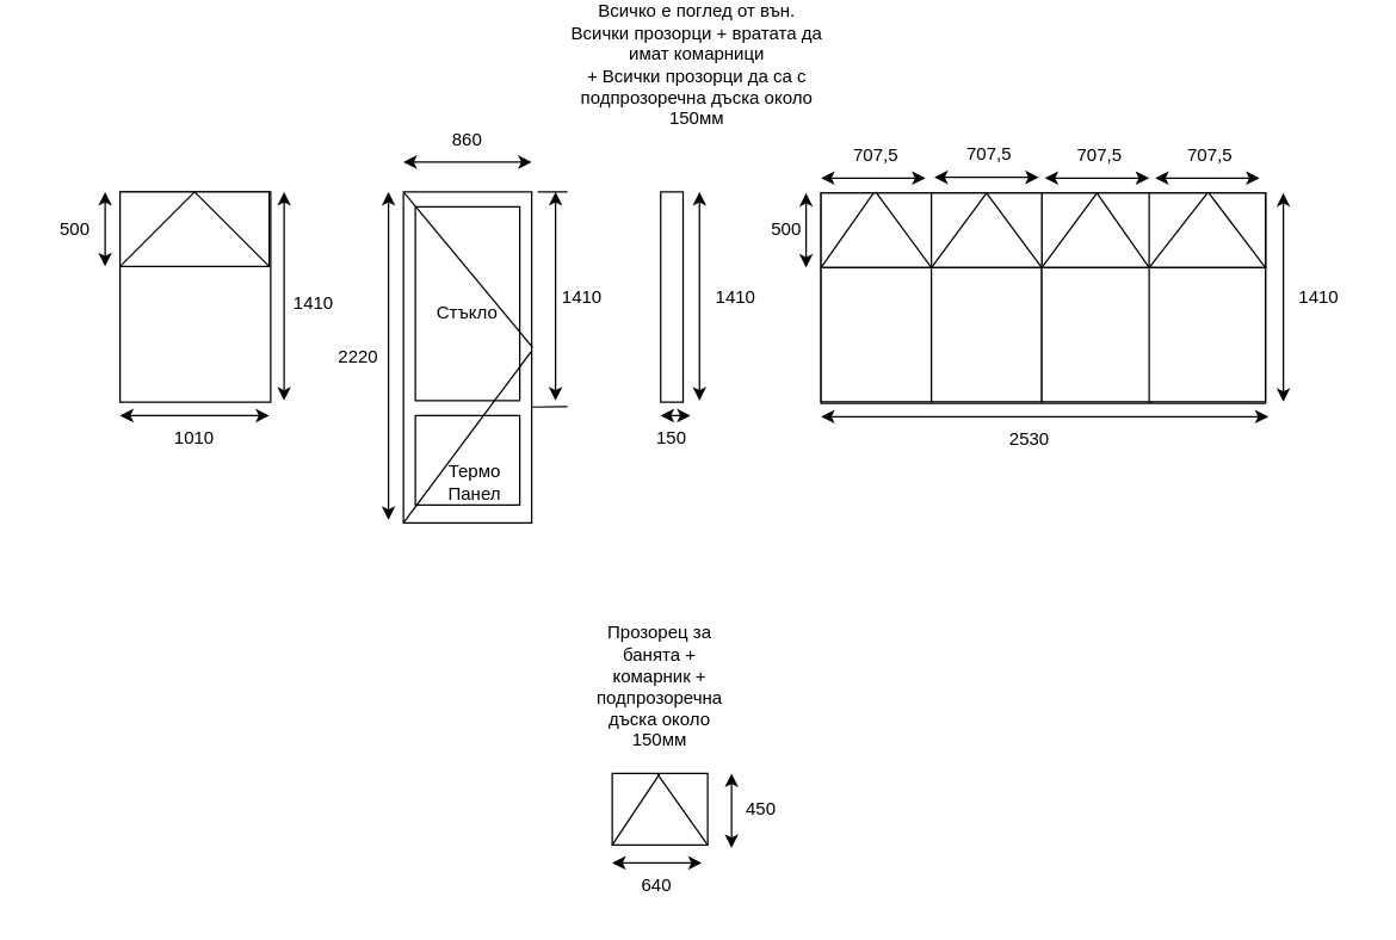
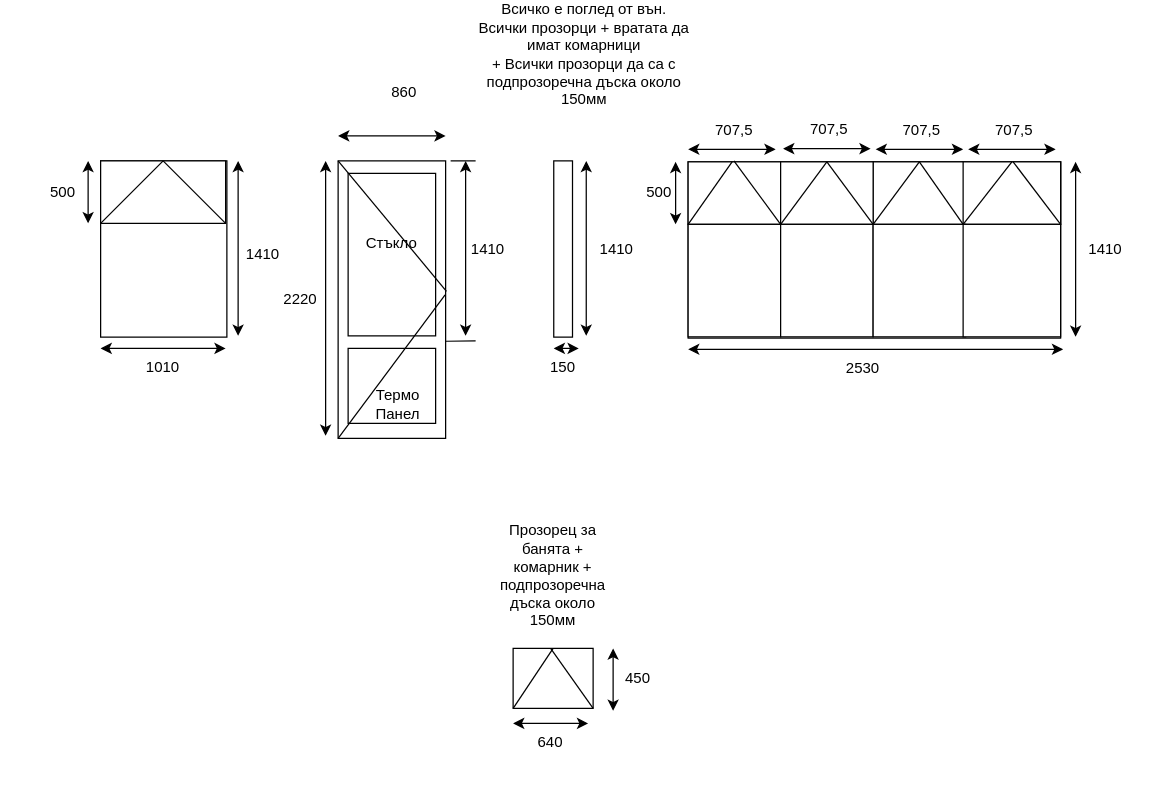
  <mxCell id="0" />
  <mxCell id="1" parent="0" />
  <mxCell id="2" value="" style="rounded=0;whiteSpace=wrap;html=1;" vertex="1" parent="1"><mxGeometry x="550" y="120.78" width="298" height="141" as="geometry" /></mxCell>
  <mxCell id="3" value="" style="rounded=0;whiteSpace=wrap;html=1;" vertex="1" parent="1"><mxGeometry x="550" y="120.78" width="298" height="50" as="geometry" /></mxCell>
  <mxCell id="4" value="" style="rounded=0;whiteSpace=wrap;html=1;" vertex="1" parent="1"><mxGeometry x="698" y="120.78" width="74" height="50" as="geometry" /></mxCell>
  <mxCell id="5" value="" style="rounded=0;whiteSpace=wrap;html=1;" vertex="1" parent="1"><mxGeometry x="624" y="120.78" width="74" height="50" as="geometry" /></mxCell>
  <mxCell id="6" value="" style="rounded=0;whiteSpace=wrap;html=1;" vertex="1" parent="1"><mxGeometry x="770" y="120.78" width="78" height="50" as="geometry" /></mxCell>
  <mxCell id="7" value="" style="endArrow=none;html=1;rounded=0;exitX=0;exitY=1;exitDx=0;exitDy=0;entryX=0.119;entryY=-0.006;entryDx=0;entryDy=0;entryPerimeter=0;" edge="1" parent="1" source="3" target="3"><mxGeometry width="50" height="50" relative="1" as="geometry"><mxPoint x="510" y="240.78" as="sourcePoint" /><mxPoint x="490" y="120.78" as="targetPoint" /></mxGeometry></mxCell>
  <mxCell id="8" value="" style="endArrow=none;html=1;rounded=0;entryX=0.5;entryY=0;entryDx=0;entryDy=0;exitX=0;exitY=1;exitDx=0;exitDy=0;" edge="1" parent="1" source="5" target="5"><mxGeometry width="50" height="50" relative="1" as="geometry"><mxPoint x="560" y="180.78" as="sourcePoint" /><mxPoint x="599.634" y="129.93" as="targetPoint" /></mxGeometry></mxCell>
  <mxCell id="9" value="" style="endArrow=none;html=1;rounded=0;entryX=0.5;entryY=0;entryDx=0;entryDy=0;exitX=1;exitY=1;exitDx=0;exitDy=0;" edge="1" parent="1" source="5" target="4"><mxGeometry width="50" height="50" relative="1" as="geometry"><mxPoint x="634" y="180.78" as="sourcePoint" /><mxPoint x="671" y="130.78" as="targetPoint" /></mxGeometry></mxCell>
  <mxCell id="10" value="" style="endArrow=none;html=1;rounded=0;entryX=0.5;entryY=0;entryDx=0;entryDy=0;exitX=0;exitY=1;exitDx=0;exitDy=0;" edge="1" parent="1" source="6" target="6"><mxGeometry width="50" height="50" relative="1" as="geometry"><mxPoint x="644" y="190.78" as="sourcePoint" /><mxPoint x="681" y="140.78" as="targetPoint" /></mxGeometry></mxCell>
  <mxCell id="11" value="" style="endArrow=none;html=1;rounded=0;entryX=0.123;entryY=-0.017;entryDx=0;entryDy=0;exitX=0;exitY=1;exitDx=0;exitDy=0;entryPerimeter=0;" edge="1" parent="1" source="5" target="3"><mxGeometry width="50" height="50" relative="1" as="geometry"><mxPoint x="654" y="200.78" as="sourcePoint" /><mxPoint x="691" y="150.78" as="targetPoint" /></mxGeometry></mxCell>
  <mxCell id="12" value="" style="endArrow=none;html=1;rounded=0;entryX=0.5;entryY=0;entryDx=0;entryDy=0;exitX=1;exitY=1;exitDx=0;exitDy=0;" edge="1" parent="1" source="5" target="5"><mxGeometry width="50" height="50" relative="1" as="geometry"><mxPoint x="664" y="210.78" as="sourcePoint" /><mxPoint x="701" y="160.78" as="targetPoint" /></mxGeometry></mxCell>
  <mxCell id="13" value="" style="endArrow=none;html=1;rounded=0;entryX=0.5;entryY=0;entryDx=0;entryDy=0;exitX=0;exitY=1;exitDx=0;exitDy=0;" edge="1" parent="1" source="6" target="4"><mxGeometry width="50" height="50" relative="1" as="geometry"><mxPoint x="674" y="220.78" as="sourcePoint" /><mxPoint x="711" y="170.78" as="targetPoint" /></mxGeometry></mxCell>
  <mxCell id="14" value="" style="endArrow=none;html=1;rounded=0;exitX=1;exitY=1;exitDx=0;exitDy=0;" edge="1" parent="1" source="6"><mxGeometry width="50" height="50" relative="1" as="geometry"><mxPoint x="684" y="230.78" as="sourcePoint" /><mxPoint x="810" y="120.78" as="targetPoint" /></mxGeometry></mxCell>
  <mxCell id="15" value="2530" style="text;html=1;strokeColor=none;fillColor=none;align=center;verticalAlign=middle;whiteSpace=wrap;rounded=0;" vertex="1" parent="1"><mxGeometry x="660" y="270.78" width="60" height="30" as="geometry" /></mxCell>
  <mxCell id="16" value="" style="endArrow=classic;startArrow=classic;html=1;rounded=0;" edge="1" parent="1"><mxGeometry width="50" height="50" relative="1" as="geometry"><mxPoint x="550" y="270.78" as="sourcePoint" /><mxPoint x="850" y="270.78" as="targetPoint" /></mxGeometry></mxCell>
  <mxCell id="17" value="" style="rounded=0;whiteSpace=wrap;html=1;" vertex="1" parent="1"><mxGeometry x="550" y="170.78" width="74" height="90" as="geometry" /></mxCell>
  <mxCell id="18" value="" style="rounded=0;whiteSpace=wrap;html=1;" vertex="1" parent="1"><mxGeometry x="624" y="170.78" width="74" height="90" as="geometry" /></mxCell>
  <mxCell id="19" value="" style="rounded=0;whiteSpace=wrap;html=1;" vertex="1" parent="1"><mxGeometry x="698" y="170.78" width="74" height="90" as="geometry" /></mxCell>
  <mxCell id="20" value="" style="rounded=0;whiteSpace=wrap;html=1;" vertex="1" parent="1"><mxGeometry x="770" y="170.78" width="78" height="90" as="geometry" /></mxCell>
  <mxCell id="21" value="" style="endArrow=classic;startArrow=classic;html=1;rounded=0;" edge="1" parent="1"><mxGeometry width="50" height="50" relative="1" as="geometry"><mxPoint x="550" y="110.78" as="sourcePoint" /><mxPoint x="620" y="110.78" as="targetPoint" /></mxGeometry></mxCell>
  <mxCell id="22" value="707,5" style="text;html=1;strokeColor=none;fillColor=none;align=center;verticalAlign=middle;whiteSpace=wrap;rounded=0;" vertex="1" parent="1"><mxGeometry x="557" y="80.78" width="60" height="30" as="geometry" /></mxCell>
  <mxCell id="23" value="" style="endArrow=classic;startArrow=classic;html=1;rounded=0;" edge="1" parent="1"><mxGeometry width="50" height="50" relative="1" as="geometry"><mxPoint x="626" y="110.21" as="sourcePoint" /><mxPoint x="696" y="110.21" as="targetPoint" /></mxGeometry></mxCell>
  <mxCell id="24" value="707,5" style="text;html=1;strokeColor=none;fillColor=none;align=center;verticalAlign=middle;whiteSpace=wrap;rounded=0;" vertex="1" parent="1"><mxGeometry x="633" y="80.21" width="60" height="30" as="geometry" /></mxCell>
  <mxCell id="25" value="" style="endArrow=classic;startArrow=classic;html=1;rounded=0;" edge="1" parent="1"><mxGeometry width="50" height="50" relative="1" as="geometry"><mxPoint x="700" y="110.78" as="sourcePoint" /><mxPoint x="770" y="110.78" as="targetPoint" /></mxGeometry></mxCell>
  <mxCell id="26" value="707,5" style="text;html=1;strokeColor=none;fillColor=none;align=center;verticalAlign=middle;whiteSpace=wrap;rounded=0;" vertex="1" parent="1"><mxGeometry x="707" y="80.78" width="60" height="30" as="geometry" /></mxCell>
  <mxCell id="27" value="" style="endArrow=classic;startArrow=classic;html=1;rounded=0;" edge="1" parent="1"><mxGeometry width="50" height="50" relative="1" as="geometry"><mxPoint x="774" y="110.78" as="sourcePoint" /><mxPoint x="844" y="110.78" as="targetPoint" /></mxGeometry></mxCell>
  <mxCell id="28" value="&lt;div&gt;707,5&lt;/div&gt;" style="text;html=1;strokeColor=none;fillColor=none;align=center;verticalAlign=middle;whiteSpace=wrap;rounded=0;" vertex="1" parent="1"><mxGeometry x="781" y="80.78" width="60" height="30" as="geometry" /></mxCell>
  <mxCell id="29" value="" style="endArrow=classic;startArrow=classic;html=1;rounded=0;" edge="1" parent="1"><mxGeometry width="50" height="50" relative="1" as="geometry"><mxPoint x="860" y="260.78" as="sourcePoint" /><mxPoint x="860" y="120.78" as="targetPoint" /></mxGeometry></mxCell>
  <mxCell id="30" value="1410" style="text;html=1;strokeColor=none;fillColor=none;align=center;verticalAlign=middle;whiteSpace=wrap;rounded=0;" vertex="1" parent="1"><mxGeometry x="854" y="176.28" width="60" height="30" as="geometry" /></mxCell>
  <mxCell id="31" value="&lt;div&gt;Всичко е поглед от вън.&lt;/div&gt;&lt;div&gt;Всички прозорци + вратата да имат комарници&lt;/div&gt;&lt;div&gt;+ Всички прозорци да са с подпрозоречна дъска около 150мм&lt;br&gt;&lt;/div&gt;" style="text;html=1;strokeColor=none;fillColor=none;align=center;verticalAlign=middle;whiteSpace=wrap;rounded=0;" vertex="1" parent="1"><mxGeometry x="377" y="20" width="180" height="30" as="geometry" /></mxCell>
  <mxCell id="32" value="" style="rounded=0;whiteSpace=wrap;html=1;" vertex="1" parent="1"><mxGeometry x="270" y="120" width="86" height="222" as="geometry" /></mxCell>
  <mxCell id="33" value="" style="rounded=0;whiteSpace=wrap;html=1;" vertex="1" parent="1"><mxGeometry x="278" y="130" width="70" height="130" as="geometry" /></mxCell>
  <mxCell id="34" value="" style="rounded=0;whiteSpace=wrap;html=1;" vertex="1" parent="1"><mxGeometry x="278" y="270" width="70" height="60" as="geometry" /></mxCell>
  <mxCell id="35" value="" style="endArrow=classic;startArrow=classic;html=1;rounded=0;" edge="1" parent="1"><mxGeometry width="50" height="50" relative="1" as="geometry"><mxPoint x="270" y="100" as="sourcePoint" /><mxPoint x="356" y="100" as="targetPoint" /></mxGeometry></mxCell>
- <mxCell id="36" value="860" style="text;html=1;strokeColor=none;fillColor=none;align=center;verticalAlign=middle;whiteSpace=wrap;rounded=0;" vertex="1" parent="1"><mxGeometry x="283" y="70" width="60" height="30" as="geometry" /></mxCell>
+ <mxCell id="36" value="860" style="text;html=1;strokeColor=none;fillColor=none;align=center;verticalAlign=middle;whiteSpace=wrap;rounded=0;" vertex="1" parent="1"><mxGeometry x="293" y="50" width="60" height="30" as="geometry" /></mxCell>
  <mxCell id="37" value="" style="endArrow=classic;startArrow=classic;html=1;rounded=0;" edge="1" parent="1"><mxGeometry width="50" height="50" relative="1" as="geometry"><mxPoint x="260" y="340" as="sourcePoint" /><mxPoint x="260" y="120" as="targetPoint" /></mxGeometry></mxCell>
  <mxCell id="38" value="2220" style="text;html=1;strokeColor=none;fillColor=none;align=center;verticalAlign=middle;whiteSpace=wrap;rounded=0;" vertex="1" parent="1"><mxGeometry x="210" y="216" width="60" height="30" as="geometry" /></mxCell>
  <mxCell id="39" value="" style="endArrow=none;html=1;rounded=0;entryX=0.995;entryY=0.483;entryDx=0;entryDy=0;entryPerimeter=0;exitX=0;exitY=1;exitDx=0;exitDy=0;" edge="1" parent="1" source="32" target="32"><mxGeometry width="50" height="50" relative="1" as="geometry"><mxPoint x="420" y="310" as="sourcePoint" /><mxPoint x="470" y="260" as="targetPoint" /></mxGeometry></mxCell>
  <mxCell id="40" value="" style="endArrow=none;html=1;rounded=0;entryX=1.008;entryY=0.47;entryDx=0;entryDy=0;entryPerimeter=0;exitX=0;exitY=0;exitDx=0;exitDy=0;" edge="1" parent="1" source="32" target="32"><mxGeometry width="50" height="50" relative="1" as="geometry"><mxPoint x="420" y="310" as="sourcePoint" /><mxPoint x="470" y="260" as="targetPoint" /></mxGeometry></mxCell>
  <mxCell id="41" value="" style="rounded=0;whiteSpace=wrap;html=1;" vertex="1" parent="1"><mxGeometry x="80" y="120" width="101" height="141" as="geometry" /></mxCell>
  <mxCell id="42" value="" style="rounded=0;whiteSpace=wrap;html=1;" vertex="1" parent="1"><mxGeometry x="80" y="120" width="100" height="50" as="geometry" /></mxCell>
  <mxCell id="43" value="" style="endArrow=none;html=1;rounded=0;" edge="1" parent="1"><mxGeometry width="50" height="50" relative="1" as="geometry"><mxPoint x="80" y="170" as="sourcePoint" /><mxPoint x="130" y="120" as="targetPoint" /></mxGeometry></mxCell>
  <mxCell id="44" value="" style="endArrow=none;html=1;rounded=0;exitX=1;exitY=1;exitDx=0;exitDy=0;" edge="1" parent="1" source="42"><mxGeometry width="50" height="50" relative="1" as="geometry"><mxPoint x="240" y="290" as="sourcePoint" /><mxPoint x="130" y="120" as="targetPoint" /></mxGeometry></mxCell>
  <mxCell id="45" value="" style="endArrow=classic;startArrow=classic;html=1;rounded=0;" edge="1" parent="1"><mxGeometry width="50" height="50" relative="1" as="geometry"><mxPoint x="80" y="270" as="sourcePoint" /><mxPoint x="180" y="270" as="targetPoint" /></mxGeometry></mxCell>
  <mxCell id="46" value="" style="endArrow=classic;startArrow=classic;html=1;rounded=0;" edge="1" parent="1"><mxGeometry width="50" height="50" relative="1" as="geometry"><mxPoint x="190" y="260" as="sourcePoint" /><mxPoint x="190" y="120" as="targetPoint" /></mxGeometry></mxCell>
  <mxCell id="47" value="1410" style="text;html=1;strokeColor=none;fillColor=none;align=center;verticalAlign=middle;whiteSpace=wrap;rounded=0;" vertex="1" parent="1"><mxGeometry x="180" y="180" width="60" height="30" as="geometry" /></mxCell>
  <mxCell id="48" value="&lt;div&gt;1010&lt;/div&gt;" style="text;html=1;strokeColor=none;fillColor=none;align=center;verticalAlign=middle;whiteSpace=wrap;rounded=0;" vertex="1" parent="1"><mxGeometry x="100" y="270" width="60" height="30" as="geometry" /></mxCell>
  <mxCell id="49" value="" style="endArrow=classic;startArrow=classic;html=1;rounded=0;" edge="1" parent="1"><mxGeometry width="50" height="50" relative="1" as="geometry"><mxPoint x="540" y="170.78" as="sourcePoint" /><mxPoint x="540" y="120.78" as="targetPoint" /></mxGeometry></mxCell>
  <mxCell id="50" value="&lt;div&gt;500&lt;/div&gt;" style="text;html=1;strokeColor=none;fillColor=none;align=center;verticalAlign=middle;whiteSpace=wrap;rounded=0;" vertex="1" parent="1"><mxGeometry x="497" y="130" width="60" height="30" as="geometry" /></mxCell>
  <mxCell id="51" value="" style="endArrow=classic;startArrow=classic;html=1;rounded=0;" edge="1" parent="1"><mxGeometry width="50" height="50" relative="1" as="geometry"><mxPoint x="70" y="170" as="sourcePoint" /><mxPoint x="70" y="120" as="targetPoint" /></mxGeometry></mxCell>
  <mxCell id="52" value="&lt;div&gt;500&lt;/div&gt;" style="text;html=1;strokeColor=none;fillColor=none;align=center;verticalAlign=middle;whiteSpace=wrap;rounded=0;" vertex="1" parent="1"><mxGeometry x="20" y="130" width="60" height="30" as="geometry" /></mxCell>
- <mxCell id="53" value="Стъкло" style="text;html=1;strokeColor=none;fillColor=none;align=center;verticalAlign=middle;whiteSpace=wrap;rounded=0;" vertex="1" parent="1"><mxGeometry x="283" y="186" width="60" height="30" as="geometry" /></mxCell>
+ <mxCell id="53" value="Стъкло" style="text;html=1;strokeColor=none;fillColor=none;align=center;verticalAlign=middle;whiteSpace=wrap;rounded=0;" vertex="1" parent="1"><mxGeometry x="283" y="171" width="60" height="30" as="geometry" /></mxCell>
  <mxCell id="54" value="Термо Панел" style="text;html=1;strokeColor=none;fillColor=none;align=center;verticalAlign=middle;whiteSpace=wrap;rounded=0;" vertex="1" parent="1"><mxGeometry x="288" y="300" width="60" height="30" as="geometry" /></mxCell>
  <mxCell id="55" value="" style="endArrow=classic;startArrow=classic;html=1;rounded=0;" edge="1" parent="1"><mxGeometry width="50" height="50" relative="1" as="geometry"><mxPoint x="372" y="260" as="sourcePoint" /><mxPoint x="372" y="120" as="targetPoint" /></mxGeometry></mxCell>
  <mxCell id="56" value="1410" style="text;html=1;strokeColor=none;fillColor=none;align=center;verticalAlign=middle;whiteSpace=wrap;rounded=0;" vertex="1" parent="1"><mxGeometry x="360" y="175.5" width="60" height="30" as="geometry" /></mxCell>
  <mxCell id="57" value="" style="endArrow=none;html=1;rounded=0;exitX=1.003;exitY=0.65;exitDx=0;exitDy=0;exitPerimeter=0;" edge="1" parent="1" source="32"><mxGeometry width="50" height="50" relative="1" as="geometry"><mxPoint x="430" y="240" as="sourcePoint" /><mxPoint x="380" y="264" as="targetPoint" /></mxGeometry></mxCell>
  <mxCell id="58" value="" style="endArrow=none;html=1;rounded=0;" edge="1" parent="1"><mxGeometry width="50" height="50" relative="1" as="geometry"><mxPoint x="360" y="120" as="sourcePoint" /><mxPoint x="380" y="120" as="targetPoint" /></mxGeometry></mxCell>
  <mxCell id="59" value="" style="rounded=0;whiteSpace=wrap;html=1;" vertex="1" parent="1"><mxGeometry x="410" y="510" width="64" height="48" as="geometry" /></mxCell>
  <mxCell id="60" value="Прозорец за банята + комарник + подпрозоречна дъска около 150мм" style="text;html=1;strokeColor=none;fillColor=none;align=center;verticalAlign=middle;whiteSpace=wrap;rounded=0;" vertex="1" parent="1"><mxGeometry x="412" y="437" width="60" height="30" as="geometry" /></mxCell>
  <mxCell id="61" value="" style="endArrow=classic;startArrow=classic;html=1;rounded=0;" edge="1" parent="1"><mxGeometry width="50" height="50" relative="1" as="geometry"><mxPoint x="490" y="560" as="sourcePoint" /><mxPoint x="490" y="510" as="targetPoint" /></mxGeometry></mxCell>
  <mxCell id="62" value="" style="endArrow=none;html=1;rounded=0;exitX=0;exitY=1;exitDx=0;exitDy=0;entryX=0.5;entryY=0;entryDx=0;entryDy=0;" edge="1" parent="1" source="59" target="59"><mxGeometry width="50" height="50" relative="1" as="geometry"><mxPoint x="710" y="420" as="sourcePoint" /><mxPoint x="760" y="370" as="targetPoint" /></mxGeometry></mxCell>
  <mxCell id="63" value="" style="endArrow=none;html=1;rounded=0;exitX=1;exitY=1;exitDx=0;exitDy=0;" edge="1" parent="1" source="59"><mxGeometry width="50" height="50" relative="1" as="geometry"><mxPoint x="540" y="570" as="sourcePoint" /><mxPoint x="440" y="510" as="targetPoint" /></mxGeometry></mxCell>
  <mxCell id="64" value="450" style="text;html=1;strokeColor=none;fillColor=none;align=center;verticalAlign=middle;whiteSpace=wrap;rounded=0;" vertex="1" parent="1"><mxGeometry x="480" y="519" width="60" height="30" as="geometry" /></mxCell>
  <mxCell id="65" value="" style="endArrow=classic;startArrow=classic;html=1;rounded=0;" edge="1" parent="1"><mxGeometry width="50" height="50" relative="1" as="geometry"><mxPoint x="410" y="570" as="sourcePoint" /><mxPoint x="470" y="570" as="targetPoint" /></mxGeometry></mxCell>
  <mxCell id="66" value="640" style="text;html=1;strokeColor=none;fillColor=none;align=center;verticalAlign=middle;whiteSpace=wrap;rounded=0;" vertex="1" parent="1"><mxGeometry x="410" y="570" width="60" height="30" as="geometry" /></mxCell>
  <mxCell id="67" value="" style="rounded=0;whiteSpace=wrap;html=1;" vertex="1" parent="1"><mxGeometry x="442.5" y="120" width="15" height="141" as="geometry" /></mxCell>
  <mxCell id="68" value="" style="endArrow=classic;startArrow=classic;html=1;rounded=0;" edge="1" parent="1"><mxGeometry width="50" height="50" relative="1" as="geometry"><mxPoint x="468.5" y="260" as="sourcePoint" /><mxPoint x="468.5" y="120" as="targetPoint" /></mxGeometry></mxCell>
  <mxCell id="69" value="1410" style="text;html=1;strokeColor=none;fillColor=none;align=center;verticalAlign=middle;whiteSpace=wrap;rounded=0;" vertex="1" parent="1"><mxGeometry x="462.5" y="175.5" width="60" height="30" as="geometry" /></mxCell>
  <mxCell id="70" value="150" style="text;html=1;strokeColor=none;fillColor=none;align=center;verticalAlign=middle;whiteSpace=wrap;rounded=0;" vertex="1" parent="1"><mxGeometry x="420" y="270" width="60" height="30" as="geometry" /></mxCell>
  <mxCell id="71" value="" style="endArrow=classic;startArrow=classic;html=1;rounded=0;" edge="1" parent="1"><mxGeometry width="50" height="50" relative="1" as="geometry"><mxPoint x="442.5" y="270" as="sourcePoint" /><mxPoint x="462.5" y="270" as="targetPoint" /></mxGeometry></mxCell>
